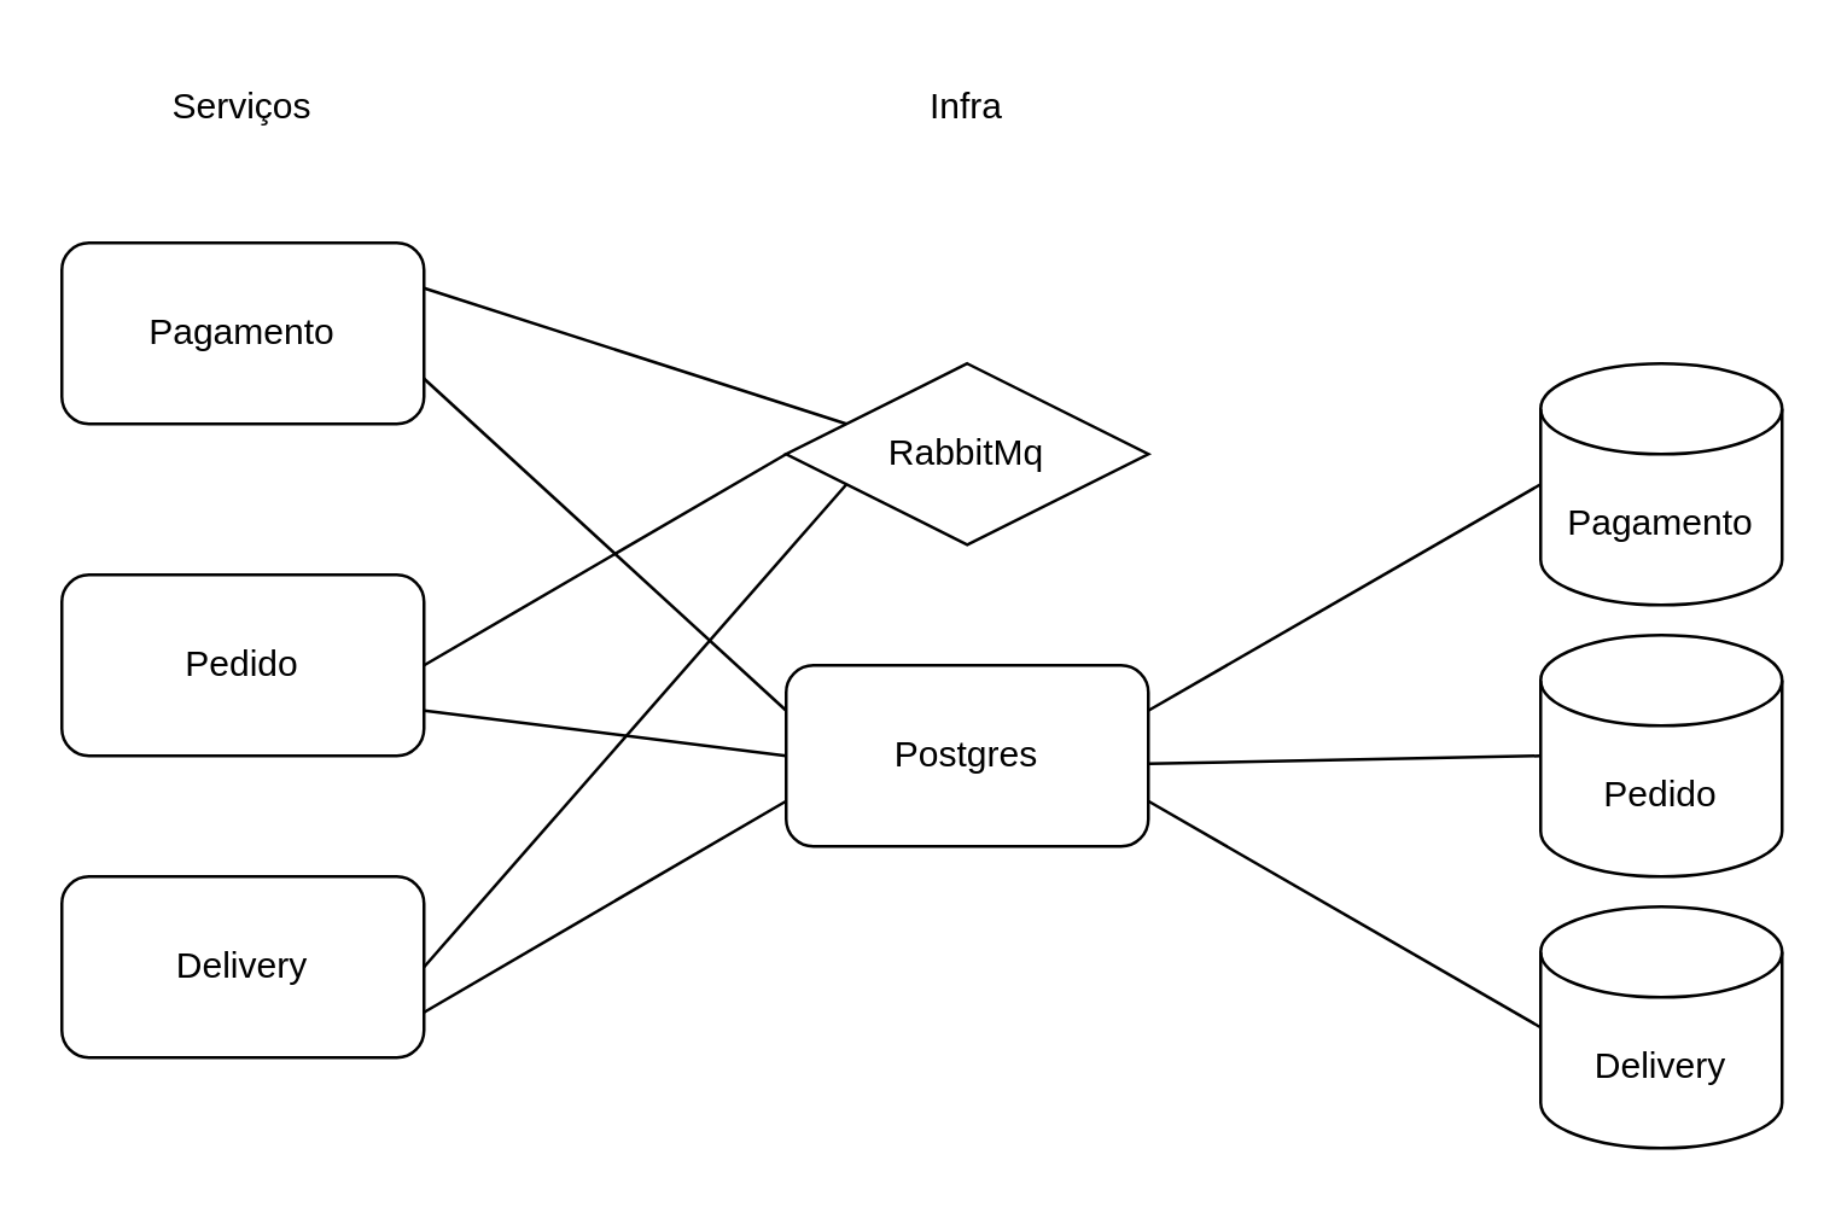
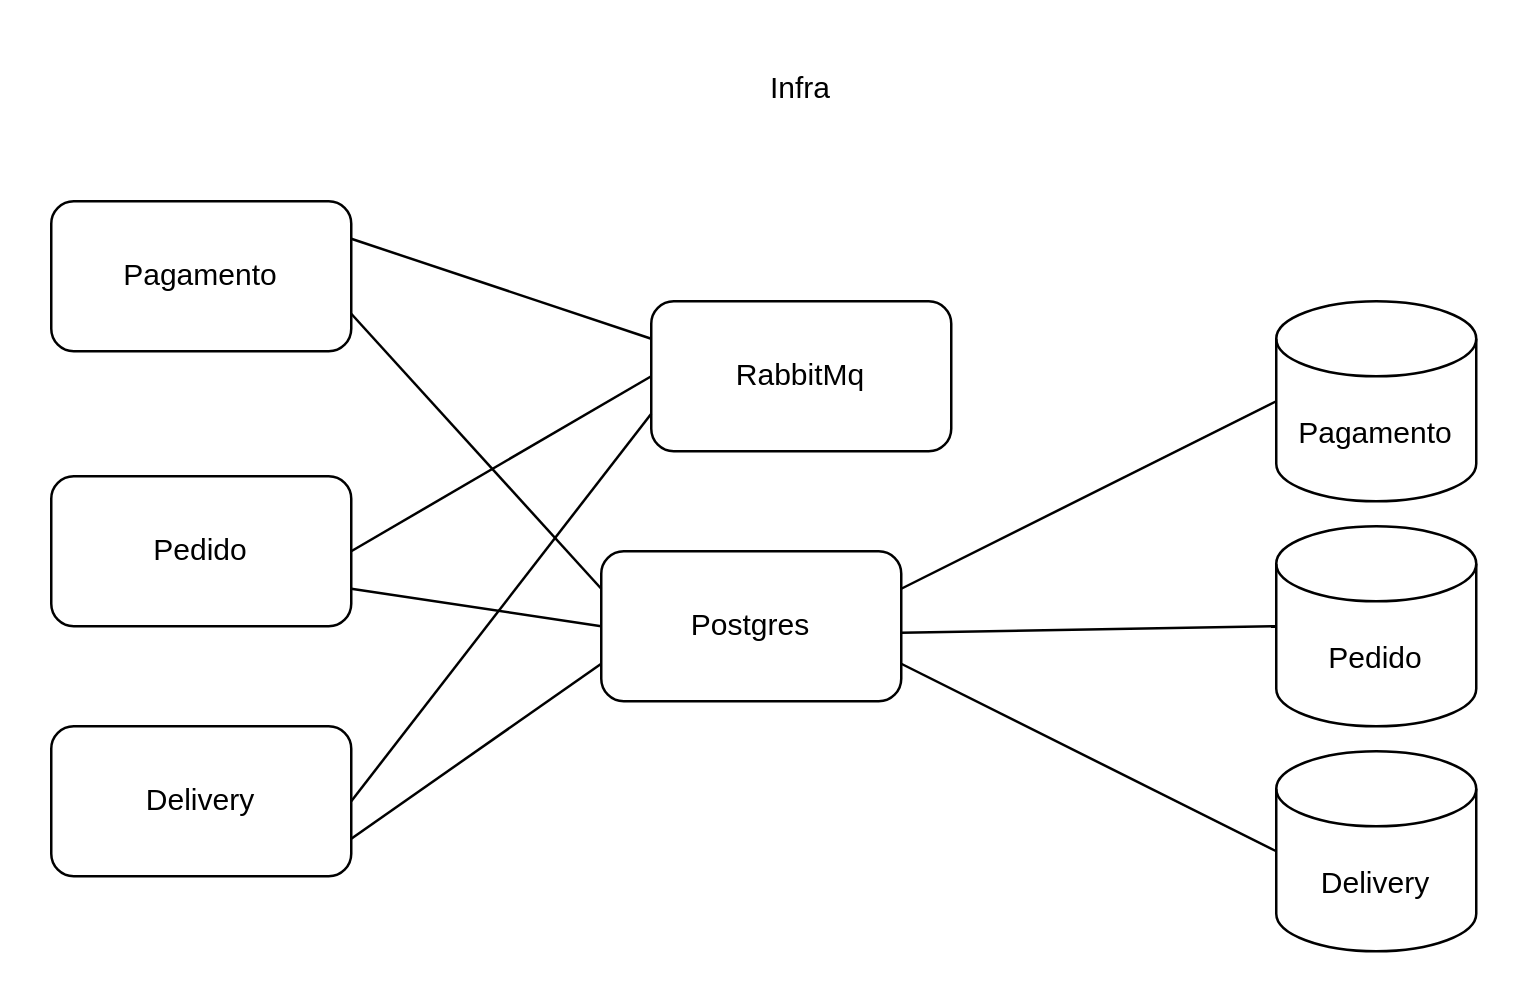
  <mxCell id="0" />
  <mxCell id="1" parent="0" />
  <mxCell id="2" style="rounded=0;orthogonalLoop=1;jettySize=auto;html=1;entryX=0;entryY=0.25;entryDx=0;entryDy=0;endArrow=none;startFill=0;exitX=1;exitY=0.25;exitDx=0;exitDy=0;" parent="1" source="3" target="7" edge="1"><mxGeometry relative="1" as="geometry" /></mxCell>
  <mxCell id="3" value="Pagamento" style="rounded=1;whiteSpace=wrap;html=1;" parent="1" vertex="1"><mxGeometry x="20" y="80" width="120" height="60" as="geometry" /></mxCell>
  <mxCell id="4" value="Pedido" style="rounded=1;whiteSpace=wrap;html=1;" parent="1" vertex="1"><mxGeometry x="20" y="190" width="120" height="60" as="geometry" /></mxCell>
  <mxCell id="5" value="Delivery" style="rounded=1;whiteSpace=wrap;html=1;" parent="1" vertex="1"><mxGeometry x="20" y="290" width="120" height="60" as="geometry" /></mxCell>
- <mxCell id="6" value="Serviços" style="text;html=1;align=center;verticalAlign=middle;whiteSpace=wrap;rounded=0;" parent="1" vertex="1"><mxGeometry x="50" y="20" width="60" height="30" as="geometry" /></mxCell>
- <mxCell id="7" value="RabbitMq" style="rhombus;whiteSpace=wrap;html=1;" parent="1" vertex="1"><mxGeometry x="260" y="120" width="120" height="60" as="geometry" /></mxCell>
- <mxCell id="8" value="Postgres" style="rounded=1;whiteSpace=wrap;html=1;" parent="1" vertex="1"><mxGeometry x="260" y="220" width="120" height="60" as="geometry" /></mxCell>
+ <mxCell id="7" value="RabbitMq" style="rounded=1;whiteSpace=wrap;html=1;" parent="1" vertex="1"><mxGeometry x="260" y="120" width="120" height="60" as="geometry" /></mxCell>
+ <mxCell id="8" value="Postgres" style="rounded=1;whiteSpace=wrap;html=1;" parent="1" vertex="1"><mxGeometry x="240" y="220" width="120" height="60" as="geometry" /></mxCell>
  <mxCell id="9" value="Pagamento" style="shape=cylinder3;whiteSpace=wrap;html=1;boundedLbl=1;backgroundOutline=1;size=15;" parent="1" vertex="1"><mxGeometry x="510" y="120" width="80" height="80" as="geometry" /></mxCell>
  <mxCell id="10" value="Pedido" style="shape=cylinder3;whiteSpace=wrap;html=1;boundedLbl=1;backgroundOutline=1;size=15;" parent="1" vertex="1"><mxGeometry x="510" y="210" width="80" height="80" as="geometry" /></mxCell>
  <mxCell id="11" value="Delivery" style="shape=cylinder3;whiteSpace=wrap;html=1;boundedLbl=1;backgroundOutline=1;size=15;" parent="1" vertex="1"><mxGeometry x="510" y="300" width="80" height="80" as="geometry" /></mxCell>
  <mxCell id="12" style="rounded=0;orthogonalLoop=1;jettySize=auto;html=1;entryX=0;entryY=0.5;entryDx=0;entryDy=0;endArrow=none;startFill=0;exitX=1;exitY=0.5;exitDx=0;exitDy=0;" parent="1" source="4" target="7" edge="1"><mxGeometry relative="1" as="geometry"><mxPoint x="150" y="133" as="sourcePoint" /><mxPoint x="270" y="160" as="targetPoint" /></mxGeometry></mxCell>
  <mxCell id="13" style="rounded=0;orthogonalLoop=1;jettySize=auto;html=1;entryX=0;entryY=0.75;entryDx=0;entryDy=0;endArrow=none;startFill=0;exitX=1;exitY=0.5;exitDx=0;exitDy=0;" parent="1" source="5" target="7" edge="1"><mxGeometry relative="1" as="geometry"><mxPoint x="160" y="143" as="sourcePoint" /><mxPoint x="280" y="170" as="targetPoint" /></mxGeometry></mxCell>
  <mxCell id="14" style="rounded=0;orthogonalLoop=1;jettySize=auto;html=1;entryX=0;entryY=0.5;entryDx=0;entryDy=0;endArrow=none;startFill=0;exitX=1;exitY=0.25;exitDx=0;exitDy=0;entryPerimeter=0;" parent="1" source="8" target="9" edge="1"><mxGeometry relative="1" as="geometry"><mxPoint x="170" y="153" as="sourcePoint" /><mxPoint x="290" y="180" as="targetPoint" /></mxGeometry></mxCell>
  <mxCell id="15" style="rounded=0;orthogonalLoop=1;jettySize=auto;html=1;entryX=0;entryY=0.5;entryDx=0;entryDy=0;endArrow=none;startFill=0;exitX=1;exitY=0.544;exitDx=0;exitDy=0;entryPerimeter=0;exitPerimeter=0;" parent="1" source="8" target="10" edge="1"><mxGeometry relative="1" as="geometry"><mxPoint x="390" y="245" as="sourcePoint" /><mxPoint x="460" y="250" as="targetPoint" /></mxGeometry></mxCell>
  <mxCell id="16" style="rounded=0;orthogonalLoop=1;jettySize=auto;html=1;entryX=0;entryY=0.5;entryDx=0;entryDy=0;endArrow=none;startFill=0;exitX=1;exitY=0.75;exitDx=0;exitDy=0;entryPerimeter=0;" parent="1" source="8" target="11" edge="1"><mxGeometry relative="1" as="geometry"><mxPoint x="400" y="255" as="sourcePoint" /><mxPoint x="470" y="260" as="targetPoint" /></mxGeometry></mxCell>
  <mxCell id="17" style="rounded=0;orthogonalLoop=1;jettySize=auto;html=1;entryX=0;entryY=0.25;entryDx=0;entryDy=0;endArrow=none;startFill=0;exitX=1;exitY=0.75;exitDx=0;exitDy=0;" parent="1" source="3" target="8" edge="1"><mxGeometry relative="1" as="geometry"><mxPoint x="150" y="105" as="sourcePoint" /><mxPoint x="270" y="145" as="targetPoint" /></mxGeometry></mxCell>
  <mxCell id="18" style="rounded=0;orthogonalLoop=1;jettySize=auto;html=1;entryX=0;entryY=0.5;entryDx=0;entryDy=0;endArrow=none;startFill=0;exitX=1;exitY=0.75;exitDx=0;exitDy=0;" parent="1" source="4" target="8" edge="1"><mxGeometry relative="1" as="geometry"><mxPoint x="150" y="135" as="sourcePoint" /><mxPoint x="270" y="245" as="targetPoint" /></mxGeometry></mxCell>
  <mxCell id="19" style="rounded=0;orthogonalLoop=1;jettySize=auto;html=1;entryX=0;entryY=0.75;entryDx=0;entryDy=0;endArrow=none;startFill=0;exitX=1;exitY=0.75;exitDx=0;exitDy=0;" parent="1" source="5" target="8" edge="1"><mxGeometry relative="1" as="geometry"><mxPoint x="150" y="245" as="sourcePoint" /><mxPoint x="270" y="260" as="targetPoint" /></mxGeometry></mxCell>
  <mxCell id="20" value="Infra" style="text;html=1;align=center;verticalAlign=middle;whiteSpace=wrap;rounded=0;" parent="1" vertex="1"><mxGeometry x="290" y="20" width="60" height="30" as="geometry" /></mxCell>
